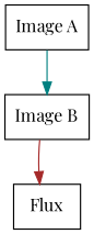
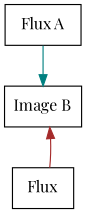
  digraph {
    fontname="Playfair Display"
    node [fontname="Playfair Display" shape=rectangle]
    edge [fontname="Playfair Display"]
-   n1 [label="Image A"]
+   n1 [label="Flux A"]
    n2 [label="Image B"]
    n3 [label=Flux]
    subgraph sub_1 {
      n1
      n2
    }
    n1 -> n2 [color=teal]
-   n2 -> n3 [color=brown]
+   n3 -> n2 [color=brown]
  }
